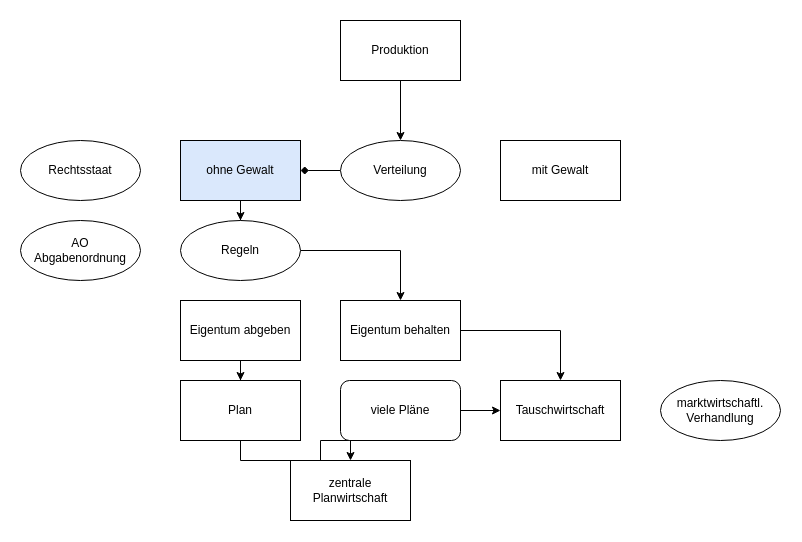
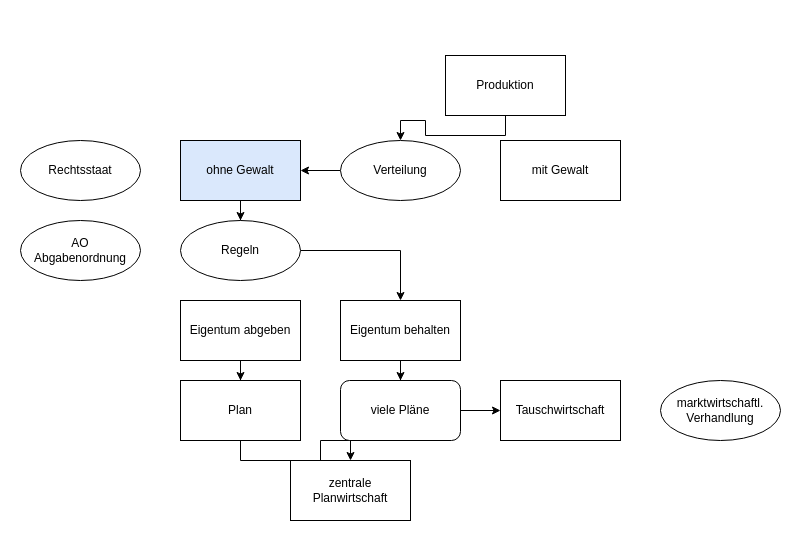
  <mxCell id="0" />
  <mxCell id="1" parent="0" />
  <mxCell id="2" style="edgeStyle=orthogonalEdgeStyle;rounded=0;orthogonalLoop=1;jettySize=auto;html=1;" edge="1" parent="1" source="3" target="10"><mxGeometry relative="1" as="geometry" /></mxCell>
- <mxCell id="3" value="Produktion" style="rounded=0;whiteSpace=wrap;html=1;" vertex="1" parent="1"><mxGeometry x="340" y="20" width="120" height="60" as="geometry" /></mxCell>
+ <mxCell id="3" value="Produktion" style="rounded=0;whiteSpace=wrap;html=1;" vertex="1" parent="1"><mxGeometry x="445" y="55" width="120" height="60" as="geometry" /></mxCell>
  <mxCell id="4" style="edgeStyle=orthogonalEdgeStyle;rounded=0;orthogonalLoop=1;jettySize=auto;html=1;entryX=0.5;entryY=0;entryDx=0;entryDy=0;" edge="1" parent="1" source="5" target="8"><mxGeometry relative="1" as="geometry" /></mxCell>
  <mxCell id="5" value="ohne Gewalt" style="rounded=0;whiteSpace=wrap;html=1;fillColor=#dae8fc;" vertex="1" parent="1"><mxGeometry x="180" y="140" width="120" height="60" as="geometry" /></mxCell>
  <mxCell id="6" value="mit Gewalt" style="rounded=0;whiteSpace=wrap;html=1;" vertex="1" parent="1"><mxGeometry x="500" y="140" width="120" height="60" as="geometry" /></mxCell>
  <mxCell id="7" style="edgeStyle=orthogonalEdgeStyle;rounded=0;orthogonalLoop=1;jettySize=auto;html=1;" edge="1" parent="1" source="8" target="14"><mxGeometry relative="1" as="geometry" /></mxCell>
  <mxCell id="8" value="Regeln" style="ellipse;whiteSpace=wrap;html=1;" vertex="1" parent="1"><mxGeometry x="180" y="220" width="120" height="60" as="geometry" /></mxCell>
- <mxCell id="9" style="edgeStyle=orthogonalEdgeStyle;rounded=0;orthogonalLoop=1;jettySize=auto;html=1;entryX=1;entryY=0.5;entryDx=0;entryDy=0;endArrow=diamond;" edge="1" parent="1" source="10" target="5"><mxGeometry relative="1" as="geometry" /></mxCell>
+ <mxCell id="9" style="edgeStyle=orthogonalEdgeStyle;rounded=0;orthogonalLoop=1;jettySize=auto;html=1;entryX=1;entryY=0.5;entryDx=0;entryDy=0;" edge="1" parent="1" source="10" target="5"><mxGeometry relative="1" as="geometry" /></mxCell>
  <mxCell id="10" value="Verteilung" style="ellipse;whiteSpace=wrap;html=1;" vertex="1" parent="1"><mxGeometry x="340" y="140" width="120" height="60" as="geometry" /></mxCell>
  <mxCell id="11" style="edgeStyle=orthogonalEdgeStyle;rounded=0;orthogonalLoop=1;jettySize=auto;html=1;entryX=0.5;entryY=0;entryDx=0;entryDy=0;" edge="1" parent="1" source="12" target="16"><mxGeometry relative="1" as="geometry" /></mxCell>
  <mxCell id="12" value="Eigentum abgeben" style="rounded=0;whiteSpace=wrap;html=1;" vertex="1" parent="1"><mxGeometry x="180" y="300" width="120" height="60" as="geometry" /></mxCell>
- <mxCell id="13" style="edgeStyle=orthogonalEdgeStyle;rounded=0;orthogonalLoop=1;jettySize=auto;html=1;" edge="1" parent="1" source="14" target="22"><mxGeometry relative="1" as="geometry" /></mxCell>
+ <mxCell id="13" style="edgeStyle=orthogonalEdgeStyle;rounded=0;orthogonalLoop=1;jettySize=auto;html=1;" edge="1" parent="1" source="14" target="19"><mxGeometry relative="1" as="geometry" /></mxCell>
  <mxCell id="14" value="Eigentum behalten" style="rounded=0;whiteSpace=wrap;html=1;" vertex="1" parent="1"><mxGeometry x="340" y="300" width="120" height="60" as="geometry" /></mxCell>
  <mxCell id="15" style="edgeStyle=orthogonalEdgeStyle;rounded=0;orthogonalLoop=1;jettySize=auto;html=1;entryX=0.5;entryY=0;entryDx=0;entryDy=0;" edge="1" parent="1" source="16" target="17"><mxGeometry relative="1" as="geometry" /></mxCell>
  <mxCell id="16" value="Plan" style="rounded=0;whiteSpace=wrap;html=1;" vertex="1" parent="1"><mxGeometry x="180" y="380" width="120" height="60" as="geometry" /></mxCell>
  <mxCell id="17" value="zentrale Planwirtschaft" style="rounded=0;whiteSpace=wrap;html=1;" vertex="1" parent="1"><mxGeometry x="290" y="460" width="120" height="60" as="geometry" /></mxCell>
  <mxCell id="18" style="edgeStyle=orthogonalEdgeStyle;rounded=0;orthogonalLoop=1;jettySize=auto;html=1;exitX=1;exitY=0.5;exitDx=0;exitDy=0;entryX=0;entryY=0.5;entryDx=0;entryDy=0;" edge="1" parent="1" source="19" target="22"><mxGeometry relative="1" as="geometry" /></mxCell>
  <mxCell id="19" value="viele Pläne" style="rounded=1;whiteSpace=wrap;html=1;" vertex="1" parent="1"><mxGeometry x="340" y="380" width="120" height="60" as="geometry" /></mxCell>
  <mxCell id="20" value="Rechtsstaat" style="ellipse;whiteSpace=wrap;html=1;" vertex="1" parent="1"><mxGeometry x="20" y="140" width="120" height="60" as="geometry" /></mxCell>
  <mxCell id="21" value="AO&lt;br&gt;Abgabenordnung" style="ellipse;whiteSpace=wrap;html=1;" vertex="1" parent="1"><mxGeometry x="20" y="220" width="120" height="60" as="geometry" /></mxCell>
  <mxCell id="22" value="Tauschwirtschaft" style="rounded=0;whiteSpace=wrap;html=1;" vertex="1" parent="1"><mxGeometry x="500" y="380" width="120" height="60" as="geometry" /></mxCell>
  <mxCell id="23" value="marktwirtschaftl.&lt;br&gt;Verhandlung" style="ellipse;whiteSpace=wrap;html=1;" vertex="1" parent="1"><mxGeometry x="660" y="380" width="120" height="60" as="geometry" /></mxCell>
